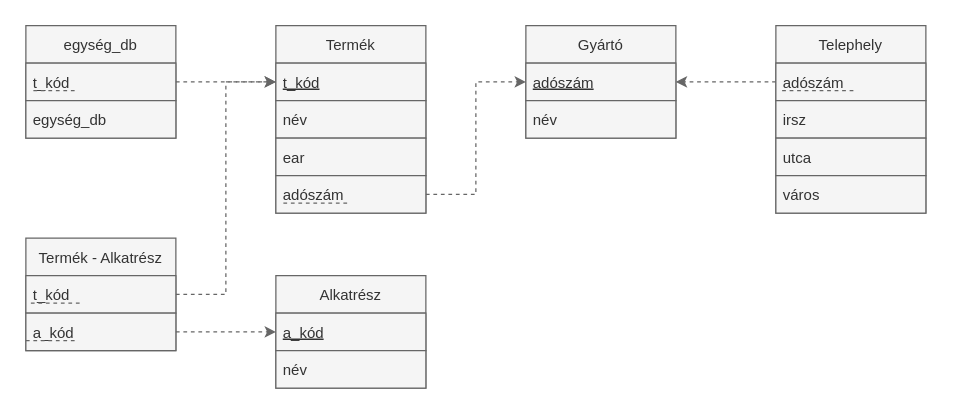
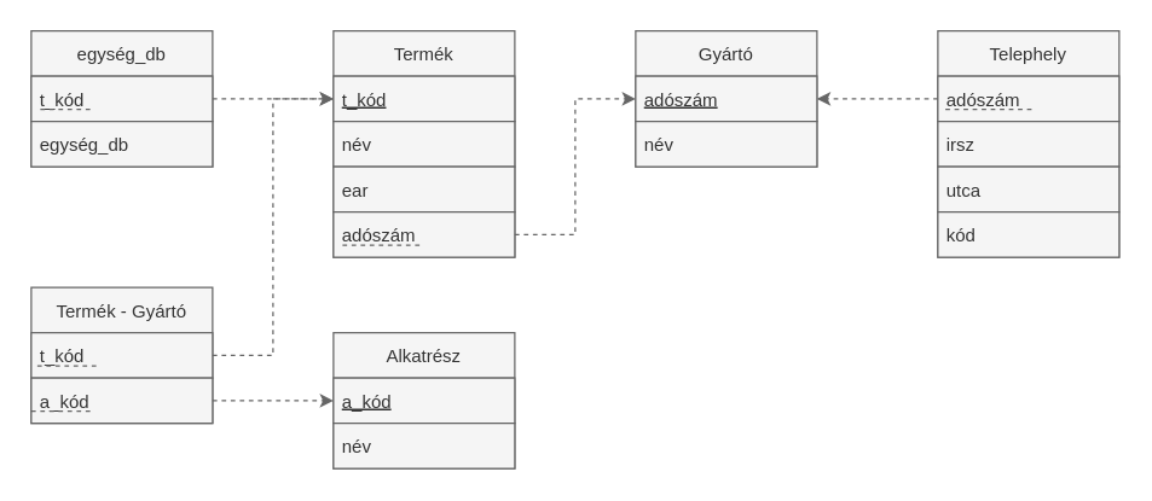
  <mxCell id="0" />
  <mxCell id="1" parent="0" />
  <mxCell id="2" value="Gyártó" style="swimlane;fontStyle=0;childLayout=stackLayout;horizontal=1;startSize=30;horizontalStack=0;resizeParent=1;resizeParentMax=0;resizeLast=0;collapsible=1;marginBottom=0;strokeColor=#666666;html=0;fillColor=#f5f5f5;fontColor=#333333;" vertex="1" parent="1"><mxGeometry x="420" y="20" width="120" height="90" as="geometry" /></mxCell>
  <mxCell id="3" value="adószám" style="text;strokeColor=#666666;fillColor=#f5f5f5;align=left;verticalAlign=middle;spacingLeft=4;spacingRight=4;overflow=hidden;points=[[0,0.5],[1,0.5]];portConstraint=eastwest;rotatable=0;html=0;fontStyle=4;fontColor=#333333;" vertex="1" parent="2"><mxGeometry y="30" width="120" height="30" as="geometry" /></mxCell>
  <mxCell id="4" value="név" style="text;strokeColor=#666666;fillColor=#f5f5f5;align=left;verticalAlign=middle;spacingLeft=4;spacingRight=4;overflow=hidden;points=[[0,0.5],[1,0.5]];portConstraint=eastwest;rotatable=0;html=0;fontColor=#333333;" vertex="1" parent="2"><mxGeometry y="60" width="120" height="30" as="geometry" /></mxCell>
  <mxCell id="5" value="Telephely" style="swimlane;fontStyle=0;childLayout=stackLayout;horizontal=1;startSize=30;horizontalStack=0;resizeParent=1;resizeParentMax=0;resizeLast=0;collapsible=1;marginBottom=0;strokeColor=#666666;html=0;fillColor=#f5f5f5;fontColor=#333333;" vertex="1" parent="1"><mxGeometry x="620" y="20" width="120" height="150" as="geometry" /></mxCell>
  <mxCell id="6" value="adószám" style="text;strokeColor=#666666;fillColor=#f5f5f5;align=left;verticalAlign=middle;spacingLeft=4;spacingRight=4;overflow=hidden;points=[[0,0.5],[1,0.5]];portConstraint=eastwest;rotatable=0;html=0;fontColor=#333333;" vertex="1" parent="5"><mxGeometry y="30" width="120" height="30" as="geometry" /></mxCell>
  <mxCell id="7" value="" style="endArrow=none;dashed=1;html=1;rounded=0;fillColor=#f5f5f5;strokeColor=#666666;" edge="1" parent="5"><mxGeometry width="50" height="50" relative="1" as="geometry"><mxPoint x="5" y="52" as="sourcePoint" /><mxPoint x="65" y="52" as="targetPoint" /></mxGeometry></mxCell>
  <mxCell id="8" value="irsz" style="text;strokeColor=#666666;fillColor=#f5f5f5;align=left;verticalAlign=middle;spacingLeft=4;spacingRight=4;overflow=hidden;points=[[0,0.5],[1,0.5]];portConstraint=eastwest;rotatable=0;html=0;fontColor=#333333;" vertex="1" parent="5"><mxGeometry y="60" width="120" height="30" as="geometry" /></mxCell>
  <mxCell id="9" value="utca" style="text;strokeColor=#666666;fillColor=#f5f5f5;align=left;verticalAlign=middle;spacingLeft=4;spacingRight=4;overflow=hidden;points=[[0,0.5],[1,0.5]];portConstraint=eastwest;rotatable=0;html=0;fontColor=#333333;" vertex="1" parent="5"><mxGeometry y="90" width="120" height="30" as="geometry" /></mxCell>
- <mxCell id="10" value="város" style="text;strokeColor=#666666;fillColor=#f5f5f5;align=left;verticalAlign=middle;spacingLeft=4;spacingRight=4;overflow=hidden;points=[[0,0.5],[1,0.5]];portConstraint=eastwest;rotatable=0;html=0;fontColor=#333333;" vertex="1" parent="5"><mxGeometry y="120" width="120" height="30" as="geometry" /></mxCell>
+ <mxCell id="10" value="kód" style="text;strokeColor=#666666;fillColor=#f5f5f5;align=left;verticalAlign=middle;spacingLeft=4;spacingRight=4;overflow=hidden;points=[[0,0.5],[1,0.5]];portConstraint=eastwest;rotatable=0;html=0;fontColor=#333333;" vertex="1" parent="5"><mxGeometry y="120" width="120" height="30" as="geometry" /></mxCell>
  <mxCell id="11" style="edgeStyle=orthogonalEdgeStyle;rounded=0;orthogonalLoop=1;jettySize=auto;html=1;exitX=0;exitY=0.5;exitDx=0;exitDy=0;entryX=1;entryY=0.5;entryDx=0;entryDy=0;dashed=1;endArrow=classic;endFill=1;fillColor=#f5f5f5;strokeColor=#666666;" edge="1" parent="1" source="6" target="3"><mxGeometry relative="1" as="geometry" /></mxCell>
  <mxCell id="12" value="Termék" style="swimlane;fontStyle=0;childLayout=stackLayout;horizontal=1;startSize=30;horizontalStack=0;resizeParent=1;resizeParentMax=0;resizeLast=0;collapsible=1;marginBottom=0;strokeColor=#666666;html=0;fillColor=#f5f5f5;fontColor=#333333;" vertex="1" parent="1"><mxGeometry x="220" y="20" width="120" height="150" as="geometry" /></mxCell>
  <mxCell id="13" value="t_kód" style="text;strokeColor=#666666;fillColor=#f5f5f5;align=left;verticalAlign=middle;spacingLeft=4;spacingRight=4;overflow=hidden;points=[[0,0.5],[1,0.5]];portConstraint=eastwest;rotatable=0;html=0;fontStyle=4;fontColor=#333333;" vertex="1" parent="12"><mxGeometry y="30" width="120" height="30" as="geometry" /></mxCell>
  <mxCell id="14" value="név" style="text;strokeColor=#666666;fillColor=#f5f5f5;align=left;verticalAlign=middle;spacingLeft=4;spacingRight=4;overflow=hidden;points=[[0,0.5],[1,0.5]];portConstraint=eastwest;rotatable=0;html=0;fontColor=#333333;" vertex="1" parent="12"><mxGeometry y="60" width="120" height="30" as="geometry" /></mxCell>
  <mxCell id="15" value="ear" style="text;strokeColor=#666666;fillColor=#f5f5f5;align=left;verticalAlign=middle;spacingLeft=4;spacingRight=4;overflow=hidden;points=[[0,0.5],[1,0.5]];portConstraint=eastwest;rotatable=0;html=0;fontColor=#333333;" vertex="1" parent="12"><mxGeometry y="90" width="120" height="30" as="geometry" /></mxCell>
  <mxCell id="16" value="adószám" style="text;strokeColor=#666666;fillColor=#f5f5f5;align=left;verticalAlign=middle;spacingLeft=4;spacingRight=4;overflow=hidden;points=[[0,0.5],[1,0.5]];portConstraint=eastwest;rotatable=0;html=0;fontColor=#333333;" vertex="1" parent="12"><mxGeometry y="120" width="120" height="30" as="geometry" /></mxCell>
  <mxCell id="17" value="" style="endArrow=none;dashed=1;html=1;rounded=0;fillColor=#f5f5f5;strokeColor=#666666;" edge="1" parent="12"><mxGeometry width="50" height="50" relative="1" as="geometry"><mxPoint x="6" y="142" as="sourcePoint" /><mxPoint x="60" y="142" as="targetPoint" /></mxGeometry></mxCell>
  <mxCell id="18" value="egység_db" style="swimlane;fontStyle=0;childLayout=stackLayout;horizontal=1;startSize=30;horizontalStack=0;resizeParent=1;resizeParentMax=0;resizeLast=0;collapsible=1;marginBottom=0;strokeColor=#666666;html=0;fillColor=#f5f5f5;fontColor=#333333;" vertex="1" parent="1"><mxGeometry x="20" y="20" width="120" height="90" as="geometry" /></mxCell>
  <mxCell id="19" value="t_kód" style="text;strokeColor=#666666;fillColor=#f5f5f5;align=left;verticalAlign=middle;spacingLeft=4;spacingRight=4;overflow=hidden;points=[[0,0.5],[1,0.5]];portConstraint=eastwest;rotatable=0;html=0;fontColor=#333333;" vertex="1" parent="18"><mxGeometry y="30" width="120" height="30" as="geometry" /></mxCell>
  <mxCell id="20" value="" style="endArrow=none;dashed=1;html=1;rounded=0;fillColor=#f5f5f5;strokeColor=#666666;" edge="1" parent="18"><mxGeometry width="50" height="50" relative="1" as="geometry"><mxPoint x="6" y="52" as="sourcePoint" /><mxPoint x="41" y="52" as="targetPoint" /></mxGeometry></mxCell>
  <mxCell id="21" value="egység_db" style="text;strokeColor=#666666;fillColor=#f5f5f5;align=left;verticalAlign=middle;spacingLeft=4;spacingRight=4;overflow=hidden;points=[[0,0.5],[1,0.5]];portConstraint=eastwest;rotatable=0;html=0;fontColor=#333333;" vertex="1" parent="18"><mxGeometry y="60" width="120" height="30" as="geometry" /></mxCell>
  <mxCell id="22" style="edgeStyle=orthogonalEdgeStyle;rounded=0;orthogonalLoop=1;jettySize=auto;html=1;exitX=1;exitY=0.5;exitDx=0;exitDy=0;entryX=0;entryY=0.5;entryDx=0;entryDy=0;dashed=1;endArrow=classic;endFill=1;fillColor=#f5f5f5;strokeColor=#666666;" edge="1" parent="1" source="19" target="13"><mxGeometry relative="1" as="geometry" /></mxCell>
  <mxCell id="23" style="edgeStyle=orthogonalEdgeStyle;rounded=0;orthogonalLoop=1;jettySize=auto;html=1;exitX=1;exitY=0.5;exitDx=0;exitDy=0;entryX=0;entryY=0.5;entryDx=0;entryDy=0;dashed=1;endArrow=classic;endFill=1;fillColor=#f5f5f5;strokeColor=#666666;" edge="1" parent="1" source="16" target="3"><mxGeometry relative="1" as="geometry" /></mxCell>
  <mxCell id="24" value="Alkatrész" style="swimlane;fontStyle=0;childLayout=stackLayout;horizontal=1;startSize=30;horizontalStack=0;resizeParent=1;resizeParentMax=0;resizeLast=0;collapsible=1;marginBottom=0;strokeColor=#666666;html=0;fillColor=#f5f5f5;fontColor=#333333;" vertex="1" parent="1"><mxGeometry x="220" y="220" width="120" height="90" as="geometry" /></mxCell>
  <mxCell id="25" value="a_kód" style="text;strokeColor=#666666;fillColor=#f5f5f5;align=left;verticalAlign=middle;spacingLeft=4;spacingRight=4;overflow=hidden;points=[[0,0.5],[1,0.5]];portConstraint=eastwest;rotatable=0;html=0;fontStyle=4;fontColor=#333333;" vertex="1" parent="24"><mxGeometry y="30" width="120" height="30" as="geometry" /></mxCell>
  <mxCell id="26" value="név" style="text;strokeColor=#666666;fillColor=#f5f5f5;align=left;verticalAlign=middle;spacingLeft=4;spacingRight=4;overflow=hidden;points=[[0,0.5],[1,0.5]];portConstraint=eastwest;rotatable=0;html=0;fontColor=#333333;" vertex="1" parent="24"><mxGeometry y="60" width="120" height="30" as="geometry" /></mxCell>
- <mxCell id="27" value="Termék - Alkatrész" style="swimlane;fontStyle=0;childLayout=stackLayout;horizontal=1;startSize=30;horizontalStack=0;resizeParent=1;resizeParentMax=0;resizeLast=0;collapsible=1;marginBottom=0;strokeColor=#666666;html=0;fillColor=#f5f5f5;fontColor=#333333;" vertex="1" parent="1"><mxGeometry x="20" y="190" width="120" height="90" as="geometry" /></mxCell>
+ <mxCell id="27" value="Termék - Gyártó" style="swimlane;fontStyle=0;childLayout=stackLayout;horizontal=1;startSize=30;horizontalStack=0;resizeParent=1;resizeParentMax=0;resizeLast=0;collapsible=1;marginBottom=0;strokeColor=#666666;html=0;fillColor=#f5f5f5;fontColor=#333333;" vertex="1" parent="1"><mxGeometry x="20" y="190" width="120" height="90" as="geometry" /></mxCell>
  <mxCell id="28" value="t_kód" style="text;strokeColor=#666666;fillColor=#f5f5f5;align=left;verticalAlign=middle;spacingLeft=4;spacingRight=4;overflow=hidden;points=[[0,0.5],[1,0.5]];portConstraint=eastwest;rotatable=0;html=0;fontColor=#333333;" vertex="1" parent="27"><mxGeometry y="30" width="120" height="30" as="geometry" /></mxCell>
  <mxCell id="29" value="" style="endArrow=none;dashed=1;html=1;rounded=0;fillColor=#f5f5f5;strokeColor=#666666;" edge="1" parent="27"><mxGeometry width="50" height="50" relative="1" as="geometry"><mxPoint x="4" y="52" as="sourcePoint" /><mxPoint x="45" y="52" as="targetPoint" /></mxGeometry></mxCell>
  <mxCell id="30" value="a_kód" style="text;strokeColor=#666666;fillColor=#f5f5f5;align=left;verticalAlign=middle;spacingLeft=4;spacingRight=4;overflow=hidden;points=[[0,0.5],[1,0.5]];portConstraint=eastwest;rotatable=0;html=0;fontColor=#333333;" vertex="1" parent="27"><mxGeometry y="60" width="120" height="30" as="geometry" /></mxCell>
  <mxCell id="31" value="" style="endArrow=none;dashed=1;html=1;rounded=0;fillColor=#f5f5f5;strokeColor=#666666;" edge="1" parent="27"><mxGeometry width="50" height="50" relative="1" as="geometry"><mxPoint y="82" as="sourcePoint" /><mxPoint x="41" y="82" as="targetPoint" /></mxGeometry></mxCell>
  <mxCell id="32" style="edgeStyle=orthogonalEdgeStyle;rounded=0;orthogonalLoop=1;jettySize=auto;html=1;exitX=1;exitY=0.5;exitDx=0;exitDy=0;entryX=0;entryY=0.5;entryDx=0;entryDy=0;dashed=1;endArrow=classic;endFill=1;fillColor=#f5f5f5;strokeColor=#666666;" edge="1" parent="1" source="28" target="13"><mxGeometry relative="1" as="geometry" /></mxCell>
  <mxCell id="33" style="edgeStyle=orthogonalEdgeStyle;rounded=0;orthogonalLoop=1;jettySize=auto;html=1;exitX=1;exitY=0.5;exitDx=0;exitDy=0;entryX=0;entryY=0.5;entryDx=0;entryDy=0;dashed=1;endArrow=classic;endFill=1;fillColor=#f5f5f5;strokeColor=#666666;" edge="1" parent="1" source="30" target="25"><mxGeometry relative="1" as="geometry" /></mxCell>
